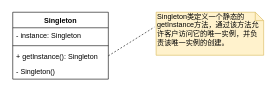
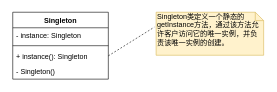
  <mxCell id="0" />
  <mxCell id="1" parent="0" />
  <mxCell id="2" value="Singleton类定义一个静态的getInstance方法，通过该方法允许客户访问它的唯一实例，并负责该唯一实例的创建。" style="shape=note;whiteSpace=wrap;html=1;size=14;verticalAlign=top;align=left;spacingTop=-6;fillColor=#fff2cc;strokeColor=#d6b656;" vertex="1" parent="1"><mxGeometry x="260" y="20" width="180" height="72" as="geometry" /></mxCell>
  <mxCell id="3" style="orthogonalLoop=1;jettySize=auto;html=1;exitX=1;exitY=0.5;exitDx=0;exitDy=0;entryX=-0.017;entryY=0.347;entryDx=0;entryDy=0;entryPerimeter=0;dashed=1;endArrow=none;endFill=0;" edge="1" parent="1" source="7" target="2"><mxGeometry relative="1" as="geometry" /></mxCell>
  <mxCell id="4" value="Singleton" style="swimlane;fontStyle=1;align=center;verticalAlign=top;childLayout=stackLayout;horizontal=1;startSize=26;horizontalStack=0;resizeParent=1;resizeParentMax=0;resizeLast=0;collapsible=1;marginBottom=0;" parent="1" vertex="1"><mxGeometry x="20" y="20" width="160" height="112" as="geometry" /></mxCell>
  <mxCell id="5" value="- instance: Singleton" style="text;strokeColor=none;fillColor=none;align=left;verticalAlign=top;spacingLeft=4;spacingRight=4;overflow=hidden;rotatable=0;points=[[0,0.5],[1,0.5]];portConstraint=eastwest;" parent="4" vertex="1"><mxGeometry y="26" width="160" height="26" as="geometry" /></mxCell>
  <mxCell id="6" value="" style="line;strokeWidth=1;fillColor=none;align=left;verticalAlign=middle;spacingTop=-1;spacingLeft=3;spacingRight=3;rotatable=0;labelPosition=right;points=[];portConstraint=eastwest;" parent="4" vertex="1"><mxGeometry y="52" width="160" height="8" as="geometry" /></mxCell>
- <mxCell id="7" value="+ getInstance(): Singleton" style="text;strokeColor=none;fillColor=none;align=left;verticalAlign=top;spacingLeft=4;spacingRight=4;overflow=hidden;rotatable=0;points=[[0,0.5],[1,0.5]];portConstraint=eastwest;" vertex="1" parent="4"><mxGeometry y="60" width="160" height="26" as="geometry" /></mxCell>
+ <mxCell id="7" value="+ instance(): Singleton" style="text;strokeColor=none;fillColor=none;align=left;verticalAlign=top;spacingLeft=4;spacingRight=4;overflow=hidden;rotatable=0;points=[[0,0.5],[1,0.5]];portConstraint=eastwest;" vertex="1" parent="4"><mxGeometry y="60" width="160" height="26" as="geometry" /></mxCell>
  <mxCell id="8" value="- Singleton()" style="text;strokeColor=none;fillColor=none;align=left;verticalAlign=top;spacingLeft=4;spacingRight=4;overflow=hidden;rotatable=0;points=[[0,0.5],[1,0.5]];portConstraint=eastwest;" parent="4" vertex="1"><mxGeometry y="86" width="160" height="26" as="geometry" /></mxCell>
